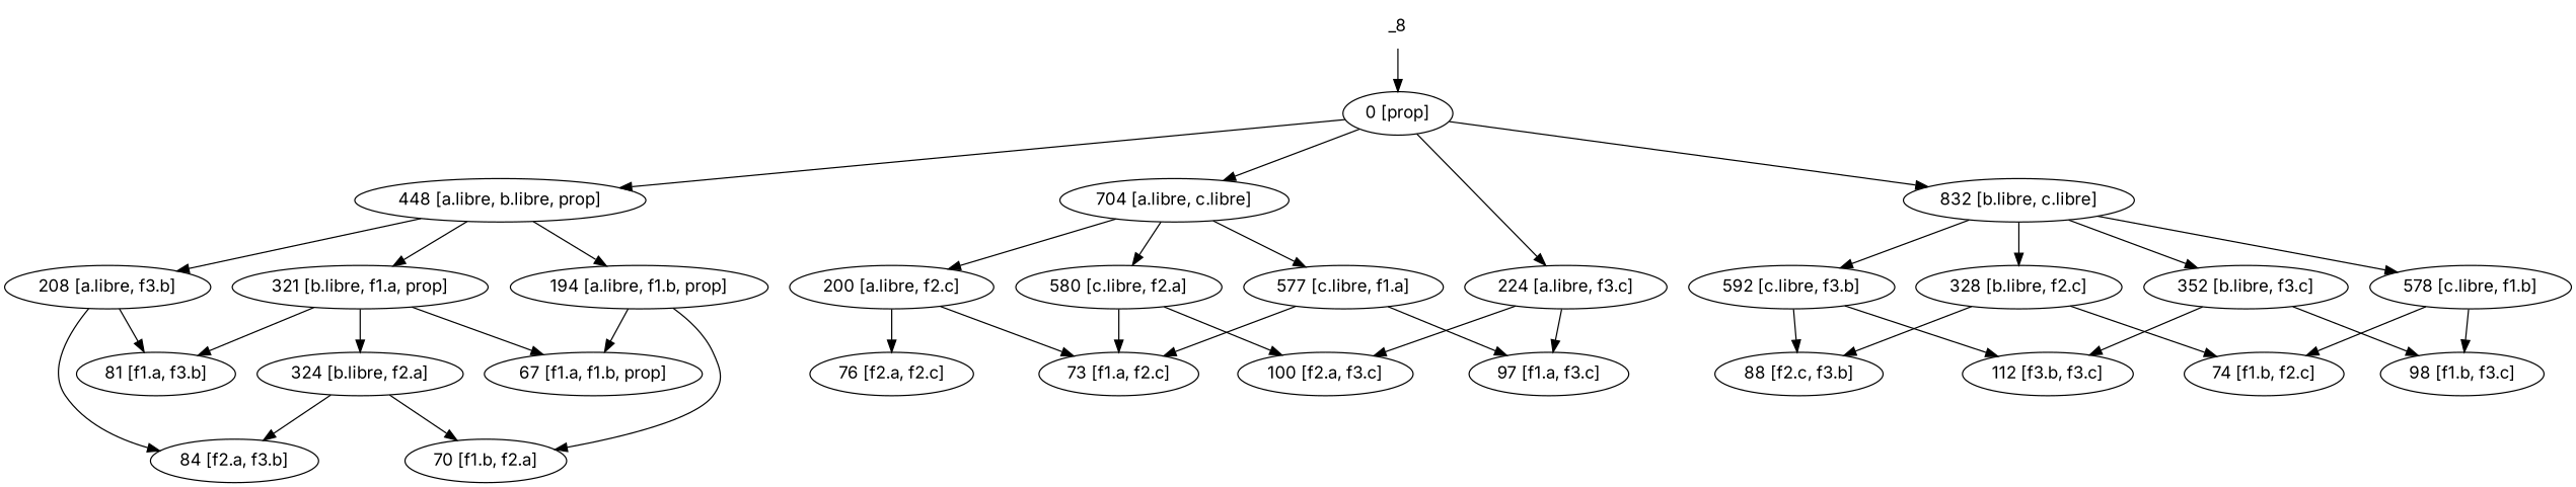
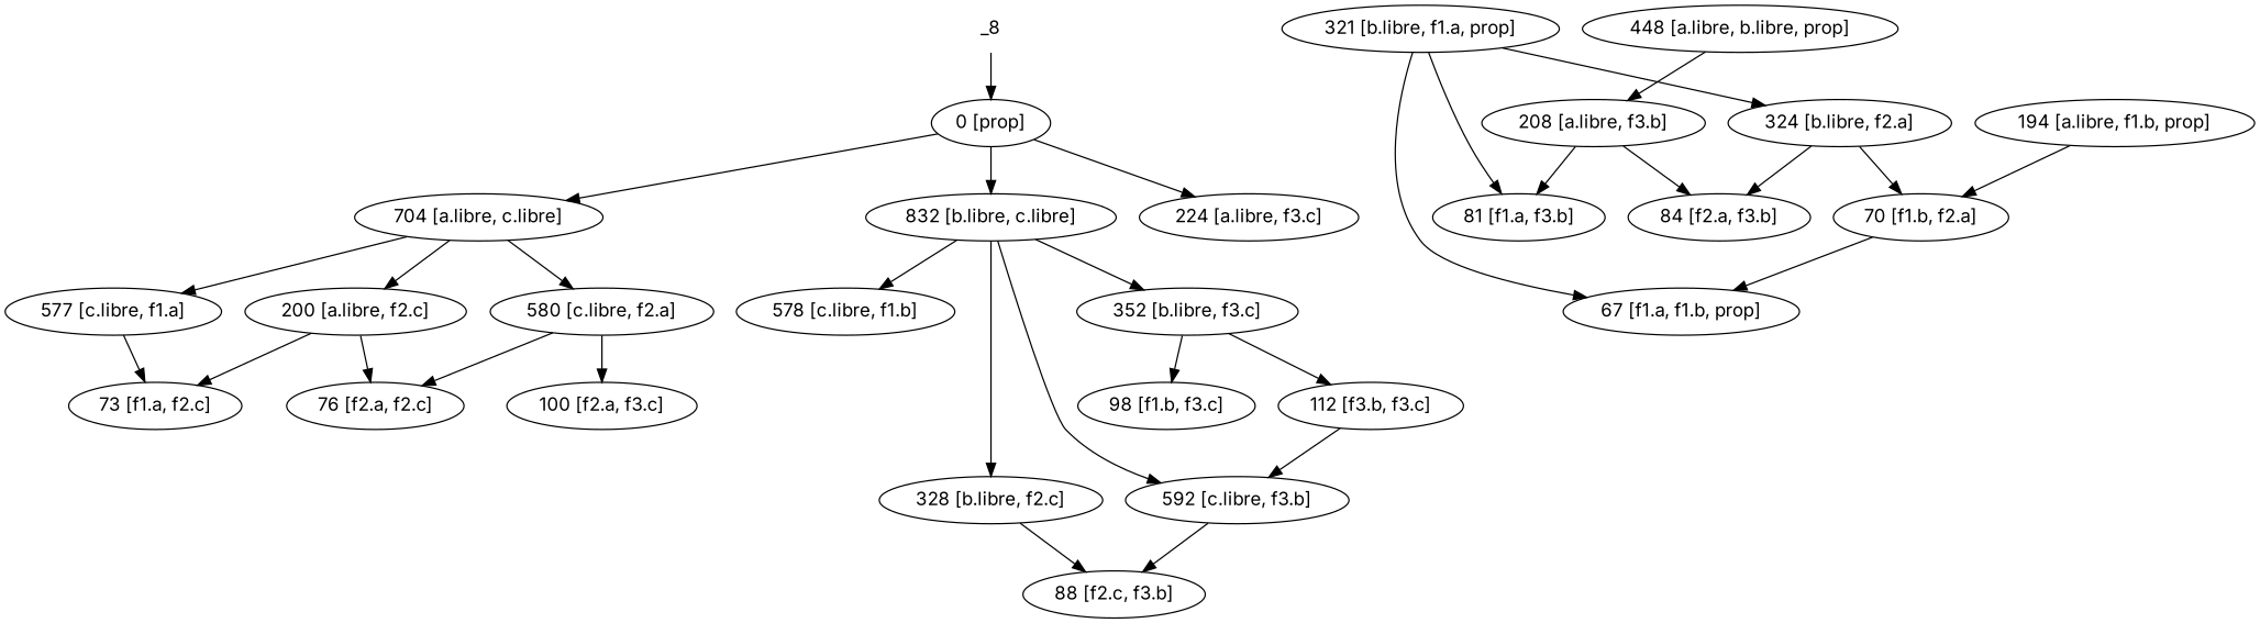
  digraph {
    fontname=Inter
    node [fontname=Inter]
    edge [fontname=Inter]
    n1 [label=_8 shape=none]
    n2 [label="0 [prop]"]
    n3 [label="448 [a.libre, b.libre, prop]"]
    n4 [label="704 [a.libre, c.libre]"]
    n5 [label="832 [b.libre, c.libre]"]
    n6 [label="224 [a.libre, f3.c]"]
    n7 [label="321 [b.libre, f1.a, prop]"]
    n8 [label="194 [a.libre, f1.b, prop]"]
    n9 [label="208 [a.libre, f3.b]"]
    n10 [label="577 [c.libre, f1.a]"]
    n11 [label="580 [c.libre, f2.a]"]
    n12 [label="200 [a.libre, f2.c]"]
    n13 [label="578 [c.libre, f1.b]"]
    n14 [label="328 [b.libre, f2.c]"]
    n15 [label="592 [c.libre, f3.b]"]
    n16 [label="352 [b.libre, f3.c]"]
    n17 [label="67 [f1.a, f1.b, prop]"]
    n18 [label="73 [f1.a, f2.c]"]
    n19 [label="81 [f1.a, f3.b]"]
-   n20 [label="97 [f1.a, f3.c]"]
    n21 [label="324 [b.libre, f2.a]"]
    n22 [label="70 [f1.b, f2.a]"]
-   n23 [label="74 [f1.b, f2.c]"]
    n24 [label="98 [f1.b, f3.c]"]
    n25 [label="76 [f2.a, f2.c]"]
    n26 [label="84 [f2.a, f3.b]"]
    n27 [label="100 [f2.a, f3.c]"]
    n28 [label="88 [f2.c, f3.b]"]
    n29 [label="112 [f3.b, f3.c]"]
    n1 -> n2
-   n2 -> n3
    n2 -> n4
    n2 -> n5
    n2 -> n6
-   n3 -> n7
-   n3 -> n8
    n3 -> n9
    n4 -> n10
    n4 -> n11
    n4 -> n12
    n5 -> n13
    n5 -> n14
    n5 -> n15
    n5 -> n16
-   n6 -> n20
-   n6 -> n27
    n7 -> n17
    n7 -> n19
    n7 -> n21
-   n8 -> n17
+   n22 -> n17
    n8 -> n22
    n9 -> n19
    n9 -> n26
    n10 -> n18
-   n10 -> n20
-   n11 -> n18
+   n11 -> n25
    n11 -> n27
    n12 -> n18
    n12 -> n25
-   n13 -> n23
-   n13 -> n24
-   n14 -> n23
    n14 -> n28
    n15 -> n28
-   n15 -> n29
+   n29 -> n15
    n16 -> n24
    n16 -> n29
    n21 -> n22
    n21 -> n26
  }
